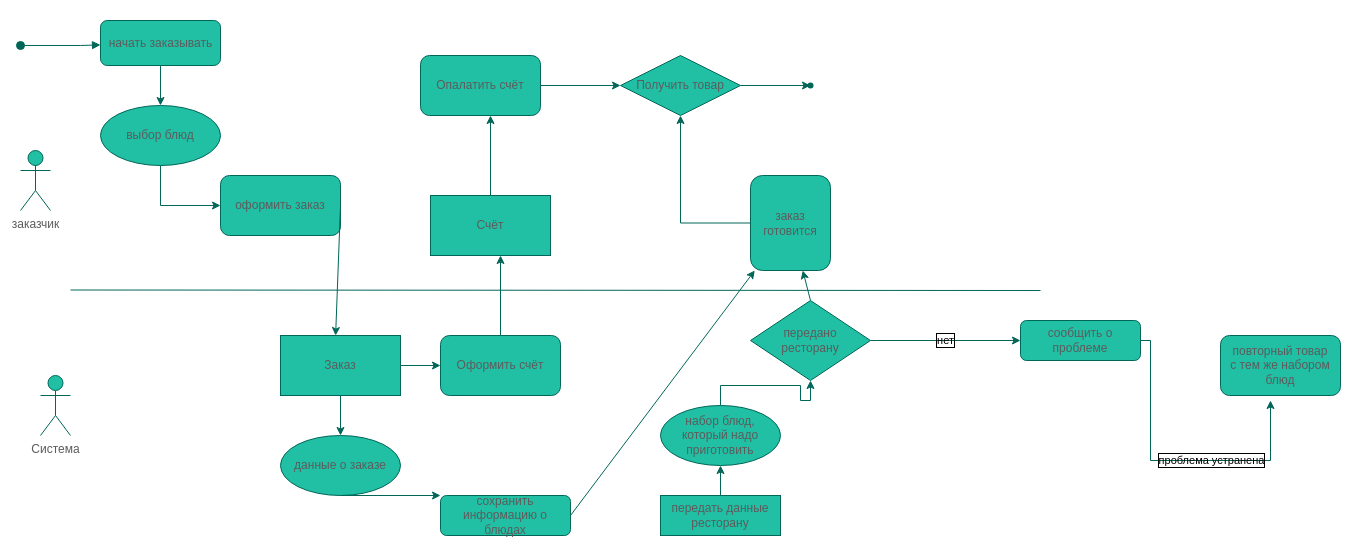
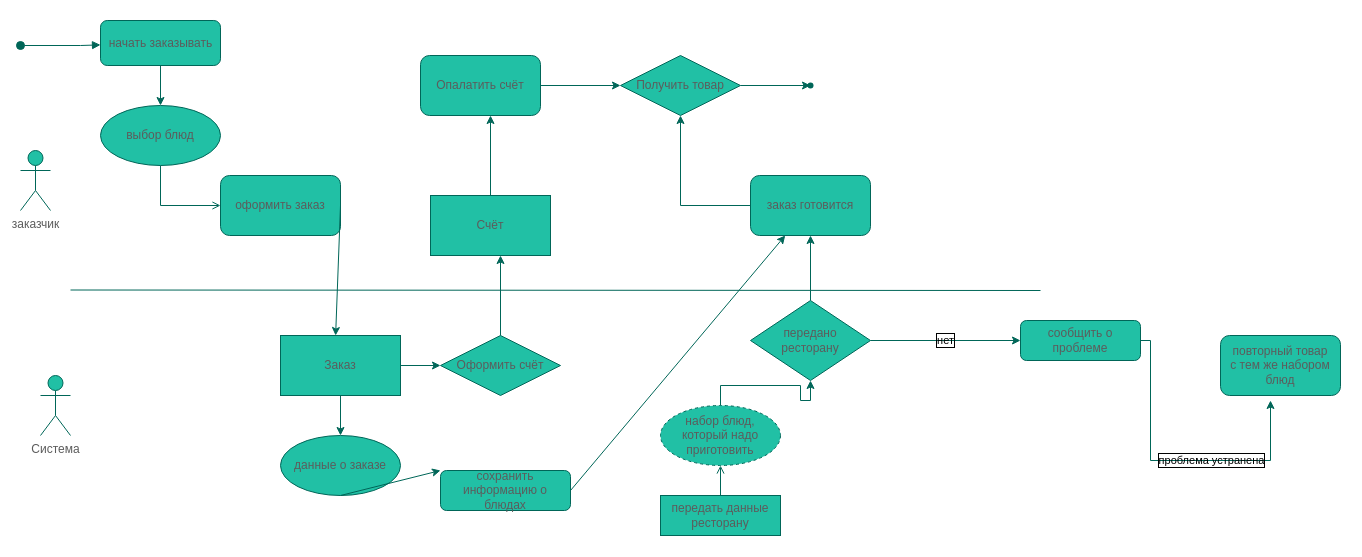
  <mxCell id="0" />
  <mxCell id="1" parent="0" />
  <mxCell id="2" value="заказчик" style="shape=umlActor;verticalLabelPosition=bottom;verticalAlign=top;html=1;outlineConnect=0;labelBackgroundColor=none;fillColor=#21C0A5;strokeColor=#006658;fontColor=#5C5C5C;" parent="1" vertex="1"><mxGeometry x="20" y="150" width="30" height="60" as="geometry" /></mxCell>
  <mxCell id="3" value="" style="endArrow=none;html=1;rounded=0;labelBackgroundColor=none;strokeColor=#006658;fontColor=default;" parent="1" edge="1"><mxGeometry width="50" height="50" relative="1" as="geometry"><mxPoint x="70" y="289.5" as="sourcePoint" /><mxPoint x="1040" y="290" as="targetPoint" /></mxGeometry></mxCell>
  <mxCell id="4" value="&lt;br&gt;" style="html=1;verticalAlign=bottom;startArrow=oval;startFill=1;endArrow=block;startSize=8;rounded=0;labelBackgroundColor=none;strokeColor=#006658;fontColor=default;" parent="1" target="5" edge="1"><mxGeometry width="60" relative="1" as="geometry"><mxPoint x="20" y="45" as="sourcePoint" /><mxPoint x="120" y="45" as="targetPoint" /><Array as="points"><mxPoint x="80" y="45" /></Array></mxGeometry></mxCell>
  <mxCell id="5" value="начать заказывать" style="html=1;labelBackgroundColor=none;fillColor=#21C0A5;strokeColor=#006658;fontColor=#5C5C5C;rounded=1;glass=0;" parent="1" vertex="1"><mxGeometry x="100" y="20" width="120" height="45" as="geometry" /></mxCell>
  <mxCell id="6" value="" style="endArrow=classic;html=1;rounded=0;exitX=0.5;exitY=1;exitDx=0;exitDy=0;labelBackgroundColor=none;strokeColor=#006658;fontColor=default;" parent="1" source="5" target="7" edge="1"><mxGeometry width="50" height="50" relative="1" as="geometry"><mxPoint x="310" y="265" as="sourcePoint" /><mxPoint x="160" y="105" as="targetPoint" /></mxGeometry></mxCell>
  <mxCell id="7" value="выбор блюд" style="ellipse;whiteSpace=wrap;html=1;labelBackgroundColor=none;fillColor=#21C0A5;strokeColor=#006658;fontColor=#5C5C5C;" parent="1" vertex="1"><mxGeometry x="100" y="105" width="120" height="60" as="geometry" /></mxCell>
- <mxCell id="8" value="" style="endArrow=classic;html=1;rounded=0;exitX=0.5;exitY=1;exitDx=0;exitDy=0;labelBackgroundColor=none;strokeColor=#006658;fontColor=default;" parent="1" source="7" target="9" edge="1"><mxGeometry width="50" height="50" relative="1" as="geometry"><mxPoint x="310" y="265" as="sourcePoint" /><mxPoint x="240" y="215" as="targetPoint" /><Array as="points"><mxPoint x="160" y="205" /></Array></mxGeometry></mxCell>
+ <mxCell id="8" value="" style="endArrow=open;html=1;rounded=0;exitX=0.5;exitY=1;exitDx=0;exitDy=0;labelBackgroundColor=none;strokeColor=#006658;fontColor=default;" parent="1" source="7" target="9" edge="1"><mxGeometry width="50" height="50" relative="1" as="geometry"><mxPoint x="310" y="265" as="sourcePoint" /><mxPoint x="240" y="215" as="targetPoint" /><Array as="points"><mxPoint x="160" y="205" /></Array></mxGeometry></mxCell>
  <mxCell id="9" value="оформить заказ" style="rounded=1;whiteSpace=wrap;html=1;labelBackgroundColor=none;fillColor=#21C0A5;strokeColor=#006658;fontColor=#5C5C5C;" parent="1" vertex="1"><mxGeometry x="220" y="175" width="120" height="60" as="geometry" /></mxCell>
  <mxCell id="10" value="" style="endArrow=classic;html=1;rounded=0;exitX=1;exitY=0.5;exitDx=0;exitDy=0;labelBackgroundColor=none;strokeColor=#006658;fontColor=default;" parent="1" source="9" edge="1"><mxGeometry width="50" height="50" relative="1" as="geometry"><mxPoint x="310" y="265" as="sourcePoint" /><mxPoint x="335.125" y="335" as="targetPoint" /></mxGeometry></mxCell>
  <mxCell id="11" value="данные о заказе" style="ellipse;whiteSpace=wrap;html=1;labelBackgroundColor=none;fillColor=#21C0A5;strokeColor=#006658;fontColor=#5C5C5C;" parent="1" vertex="1"><mxGeometry x="280" y="435" width="120" height="60" as="geometry" /></mxCell>
  <mxCell id="12" value="" style="endArrow=classic;html=1;rounded=0;exitX=0.5;exitY=1;exitDx=0;exitDy=0;entryX=0;entryY=0;entryDx=0;entryDy=0;labelBackgroundColor=none;strokeColor=#006658;fontColor=default;" parent="1" source="11" target="13" edge="1"><mxGeometry width="50" height="50" relative="1" as="geometry"><mxPoint x="560" y="590" as="sourcePoint" /><mxPoint x="527.423" y="700.065" as="targetPoint" /></mxGeometry></mxCell>
- <mxCell id="13" value="сохранить информацию о блюдах" style="rounded=1;whiteSpace=wrap;html=1;labelBackgroundColor=none;fillColor=#21C0A5;strokeColor=#006658;fontColor=#5C5C5C;" parent="1" vertex="1"><mxGeometry x="440" y="495" width="130" height="40" as="geometry" /></mxCell>
+ <mxCell id="13" value="сохранить информацию о блюдах" style="rounded=1;whiteSpace=wrap;html=1;labelBackgroundColor=none;fillColor=#21C0A5;strokeColor=#006658;fontColor=#5C5C5C;" parent="1" vertex="1"><mxGeometry x="440" y="470" width="130" height="40" as="geometry" /></mxCell>
  <mxCell id="14" value="передать данные ресторану" style="whiteSpace=wrap;html=1;labelBackgroundColor=none;fillColor=#21C0A5;strokeColor=#006658;fontColor=#5C5C5C;rounded=0;" parent="1" vertex="1"><mxGeometry x="660" y="495" width="120" height="40" as="geometry" /></mxCell>
  <mxCell id="15" value="" style="endArrow=classic;html=1;rounded=0;exitX=1;exitY=0.5;exitDx=0;exitDy=0;labelBackgroundColor=none;strokeColor=#006658;fontColor=default;" parent="1" source="13" target="24" edge="1"><mxGeometry width="50" height="50" relative="1" as="geometry"><mxPoint x="870" y="580" as="sourcePoint" /><mxPoint x="920" y="530" as="targetPoint" /></mxGeometry></mxCell>
- <mxCell id="16" value="" style="endArrow=classic;html=1;rounded=0;exitX=0.5;exitY=0;exitDx=0;exitDy=0;entryX=0.5;entryY=1;entryDx=0;entryDy=0;labelBackgroundColor=none;strokeColor=#006658;fontColor=default;" parent="1" source="14" target="18" edge="1"><mxGeometry width="50" height="50" relative="1" as="geometry"><mxPoint x="870" y="570" as="sourcePoint" /><mxPoint x="770" y="670" as="targetPoint" /></mxGeometry></mxCell>
+ <mxCell id="16" value="" style="endArrow=open;html=1;rounded=0;exitX=0.5;exitY=0;exitDx=0;exitDy=0;entryX=0.5;entryY=1;entryDx=0;entryDy=0;labelBackgroundColor=none;strokeColor=#006658;fontColor=default;" parent="1" source="14" target="18" edge="1"><mxGeometry width="50" height="50" relative="1" as="geometry"><mxPoint x="870" y="570" as="sourcePoint" /><mxPoint x="770" y="670" as="targetPoint" /></mxGeometry></mxCell>
  <mxCell id="17" value="" style="edgeStyle=orthogonalEdgeStyle;rounded=0;orthogonalLoop=1;jettySize=auto;html=1;strokeColor=#006658;fontColor=#5C5C5C;fillColor=#21C0A5;" edge="1" parent="1" source="18" target="19"><mxGeometry relative="1" as="geometry" /></mxCell>
- <mxCell id="18" value="набор блюд, который надо приготовить" style="ellipse;whiteSpace=wrap;html=1;labelBackgroundColor=none;fillColor=#21C0A5;strokeColor=#006658;fontColor=#5C5C5C;" parent="1" vertex="1"><mxGeometry x="660" y="405" width="120" height="60" as="geometry" /></mxCell>
+ <mxCell id="18" value="набор блюд, который надо приготовить" style="ellipse;whiteSpace=wrap;html=1;labelBackgroundColor=none;fillColor=#21C0A5;strokeColor=#006658;fontColor=#5C5C5C;dashed=1;" parent="1" vertex="1"><mxGeometry x="660" y="405" width="120" height="60" as="geometry" /></mxCell>
  <mxCell id="19" value="передано&lt;br&gt;ресторану" style="rhombus;whiteSpace=wrap;html=1;labelBackgroundColor=none;fillColor=#21C0A5;strokeColor=#006658;fontColor=#5C5C5C;" parent="1" vertex="1"><mxGeometry x="750" y="300" width="120" height="80" as="geometry" /></mxCell>
  <mxCell id="20" value="нет" style="endArrow=classic;html=1;rounded=0;exitX=1;exitY=0.5;exitDx=0;exitDy=0;labelBackgroundColor=none;labelBorderColor=default;strokeColor=#006658;fontColor=default;entryX=0;entryY=0.5;entryDx=0;entryDy=0;" parent="1" source="19" edge="1" target="21"><mxGeometry width="50" height="50" relative="1" as="geometry"><mxPoint x="750" y="480" as="sourcePoint" /><mxPoint x="1030" y="460" as="targetPoint" /></mxGeometry></mxCell>
  <mxCell id="21" value="сообщить о проблеме" style="rounded=1;whiteSpace=wrap;html=1;labelBackgroundColor=none;fillColor=#21C0A5;strokeColor=#006658;fontColor=#5C5C5C;" parent="1" vertex="1"><mxGeometry x="1020" y="320" width="120" height="40" as="geometry" /></mxCell>
  <mxCell id="22" value="" style="endArrow=classic;html=1;rounded=0;labelBackgroundColor=none;labelBorderColor=default;exitX=0.5;exitY=0;exitDx=0;exitDy=0;strokeColor=#006658;fontColor=default;" parent="1" source="19" target="24" edge="1"><mxGeometry width="50" height="50" relative="1" as="geometry"><mxPoint x="860" y="120" as="sourcePoint" /><mxPoint x="860" y="60" as="targetPoint" /></mxGeometry></mxCell>
  <mxCell id="23" value="" style="edgeStyle=orthogonalEdgeStyle;rounded=0;orthogonalLoop=1;jettySize=auto;html=1;strokeColor=#006658;fontColor=#5C5C5C;fillColor=#21C0A5;entryX=0.5;entryY=1;entryDx=0;entryDy=0;" edge="1" parent="1" source="24" target="38"><mxGeometry relative="1" as="geometry" /></mxCell>
- <mxCell id="24" value="заказ готовится" style="rounded=1;whiteSpace=wrap;html=1;labelBackgroundColor=none;fillColor=#21C0A5;strokeColor=#006658;fontColor=#5C5C5C;" parent="1" vertex="1"><mxGeometry x="750" y="175" width="80" height="95" as="geometry" /></mxCell>
+ <mxCell id="24" value="заказ готовится" style="rounded=1;whiteSpace=wrap;html=1;labelBackgroundColor=none;fillColor=#21C0A5;strokeColor=#006658;fontColor=#5C5C5C;" parent="1" vertex="1"><mxGeometry x="750" y="175" width="120" height="60" as="geometry" /></mxCell>
  <mxCell id="25" value="проблема устранена" style="edgeStyle=segmentEdgeStyle;endArrow=classic;html=1;rounded=0;labelBackgroundColor=none;labelBorderColor=default;strokeColor=#006658;fontColor=default;exitX=1;exitY=0.5;exitDx=0;exitDy=0;" parent="1" edge="1" source="21"><mxGeometry x="0.231" width="50" height="50" relative="1" as="geometry"><mxPoint x="1150" y="460" as="sourcePoint" /><mxPoint x="1270" y="400" as="targetPoint" /><mxPoint as="offset" /><Array as="points"><mxPoint x="1150" y="340" /><mxPoint x="1150" y="460" /><mxPoint x="1270" y="460" /></Array></mxGeometry></mxCell>
  <mxCell id="26" value="повторный товар&lt;br&gt;с тем же набором блюд" style="rounded=1;whiteSpace=wrap;html=1;labelBackgroundColor=none;fillColor=#21C0A5;strokeColor=#006658;fontColor=#5C5C5C;" parent="1" vertex="1"><mxGeometry x="1220" y="335" width="120" height="60" as="geometry" /></mxCell>
  <mxCell id="27" value="Система" style="shape=umlActor;verticalLabelPosition=bottom;verticalAlign=top;html=1;outlineConnect=0;strokeColor=#006658;fontColor=#5C5C5C;fillColor=#21C0A5;" vertex="1" parent="1"><mxGeometry x="40" y="375" width="30" height="60" as="geometry" /></mxCell>
  <mxCell id="28" value="" style="edgeStyle=orthogonalEdgeStyle;rounded=0;orthogonalLoop=1;jettySize=auto;html=1;strokeColor=#006658;fontColor=#5C5C5C;fillColor=#21C0A5;" edge="1" parent="1" source="30" target="32"><mxGeometry relative="1" as="geometry" /></mxCell>
  <mxCell id="29" value="" style="edgeStyle=orthogonalEdgeStyle;rounded=0;orthogonalLoop=1;jettySize=auto;html=1;strokeColor=#006658;fontColor=#5C5C5C;fillColor=#21C0A5;" edge="1" parent="1" source="30" target="11"><mxGeometry relative="1" as="geometry" /></mxCell>
  <mxCell id="30" value="Заказ" style="rounded=0;whiteSpace=wrap;html=1;strokeColor=#006658;fontColor=#5C5C5C;fillColor=#21C0A5;" vertex="1" parent="1"><mxGeometry x="280" y="335" width="120" height="60" as="geometry" /></mxCell>
  <mxCell id="31" value="" style="edgeStyle=orthogonalEdgeStyle;rounded=0;orthogonalLoop=1;jettySize=auto;html=1;strokeColor=#006658;fontColor=#5C5C5C;fillColor=#21C0A5;" edge="1" parent="1" source="32"><mxGeometry relative="1" as="geometry"><mxPoint x="500" y="255" as="targetPoint" /></mxGeometry></mxCell>
- <mxCell id="32" value="Оформить счёт" style="rounded=1;whiteSpace=wrap;html=1;strokeColor=#006658;fontColor=#5C5C5C;fillColor=#21C0A5;" vertex="1" parent="1"><mxGeometry x="440" y="335" width="120" height="60" as="geometry" /></mxCell>
+ <mxCell id="32" value="Оформить счёт" style="rhombus;whiteSpace=wrap;html=1;strokeColor=#006658;fontColor=#5C5C5C;fillColor=#21C0A5;" vertex="1" parent="1"><mxGeometry x="440" y="335" width="120" height="60" as="geometry" /></mxCell>
  <mxCell id="33" value="" style="edgeStyle=orthogonalEdgeStyle;rounded=0;orthogonalLoop=1;jettySize=auto;html=1;strokeColor=#006658;fontColor=#5C5C5C;fillColor=#21C0A5;" edge="1" parent="1" source="34"><mxGeometry relative="1" as="geometry"><mxPoint x="490" y="115" as="targetPoint" /></mxGeometry></mxCell>
  <mxCell id="34" value="Счёт" style="rounded=0;whiteSpace=wrap;html=1;strokeColor=#006658;fontColor=#5C5C5C;fillColor=#21C0A5;" vertex="1" parent="1"><mxGeometry x="430" y="195" width="120" height="60" as="geometry" /></mxCell>
  <mxCell id="35" value="" style="edgeStyle=orthogonalEdgeStyle;rounded=0;orthogonalLoop=1;jettySize=auto;html=1;strokeColor=#006658;fontColor=#5C5C5C;fillColor=#21C0A5;" edge="1" parent="1" source="36" target="38"><mxGeometry relative="1" as="geometry" /></mxCell>
  <mxCell id="36" value="Опалатить счёт" style="rounded=1;whiteSpace=wrap;html=1;strokeColor=#006658;fontColor=#5C5C5C;fillColor=#21C0A5;" vertex="1" parent="1"><mxGeometry x="420" y="55" width="120" height="60" as="geometry" /></mxCell>
  <mxCell id="37" value="" style="edgeStyle=orthogonalEdgeStyle;rounded=0;orthogonalLoop=1;jettySize=auto;html=1;strokeColor=#006658;fontColor=#5C5C5C;fillColor=#21C0A5;" edge="1" parent="1" source="38" target="39"><mxGeometry relative="1" as="geometry" /></mxCell>
  <mxCell id="38" value="Получить товар" style="rhombus;whiteSpace=wrap;html=1;fillColor=#21C0A5;strokeColor=#006658;fontColor=#5C5C5C;" vertex="1" parent="1"><mxGeometry x="620" y="55" width="120" height="60" as="geometry" /></mxCell>
  <mxCell id="39" value="" style="shape=waypoint;sketch=0;size=6;pointerEvents=1;points=[];fillColor=#21C0A5;resizable=0;rotatable=0;perimeter=centerPerimeter;snapToPoint=1;strokeColor=#006658;fontColor=#5C5C5C;rounded=1;" vertex="1" parent="1"><mxGeometry x="800" y="75" width="20" height="20" as="geometry" /></mxCell>
